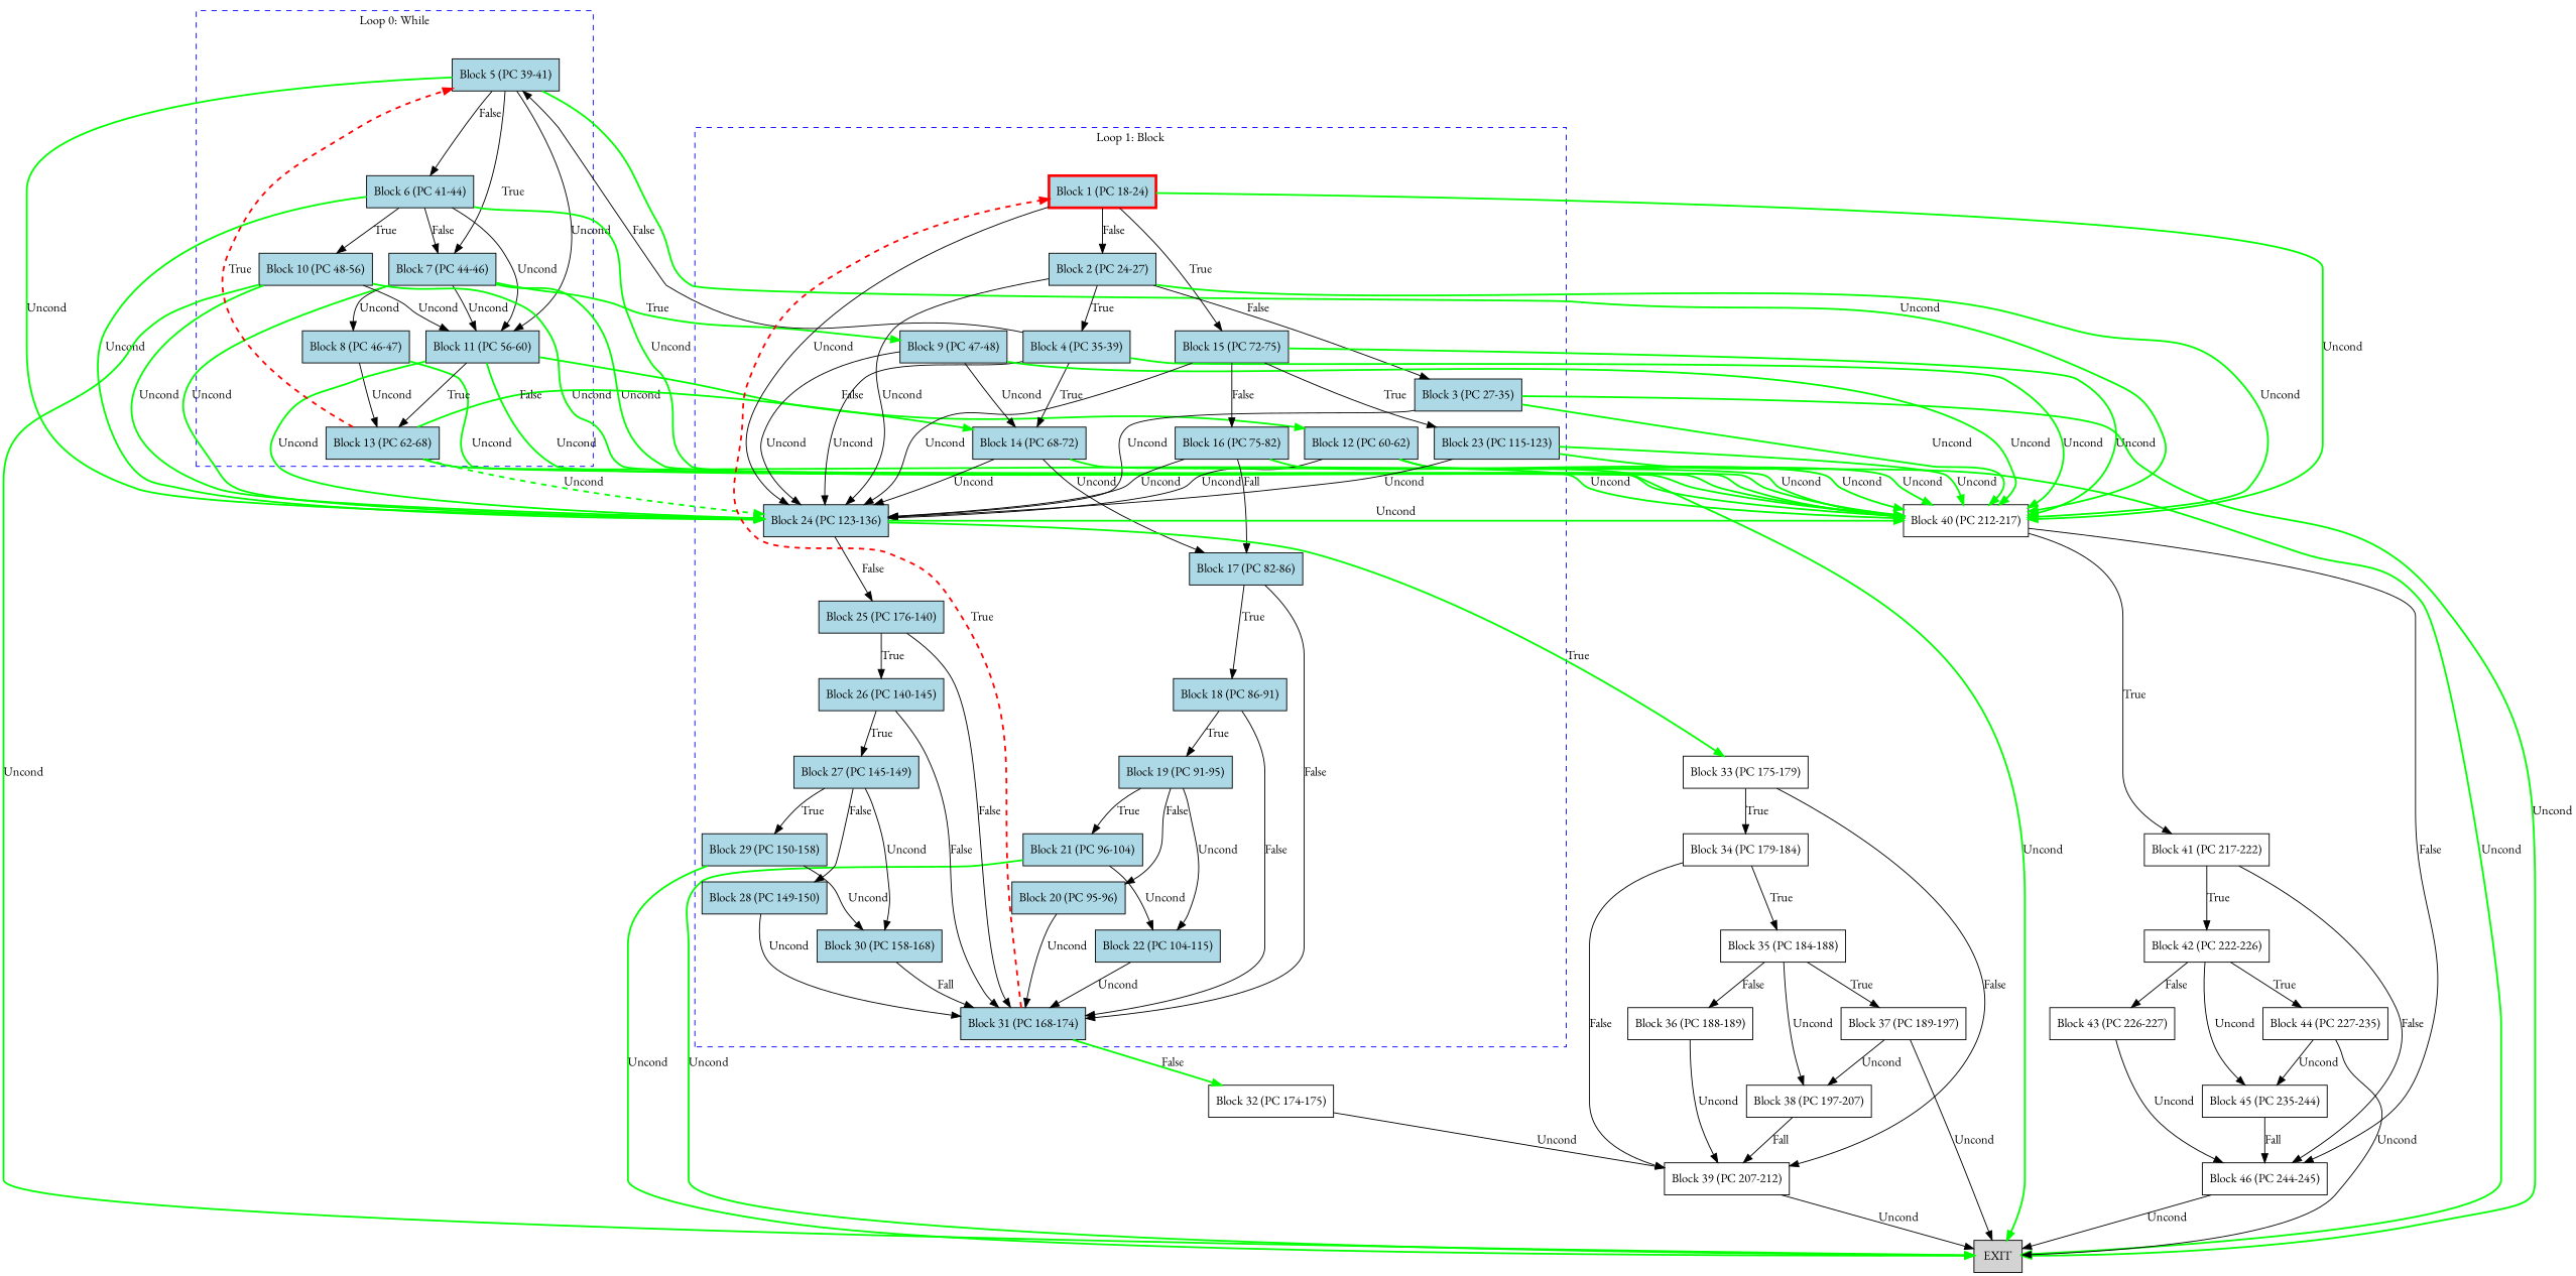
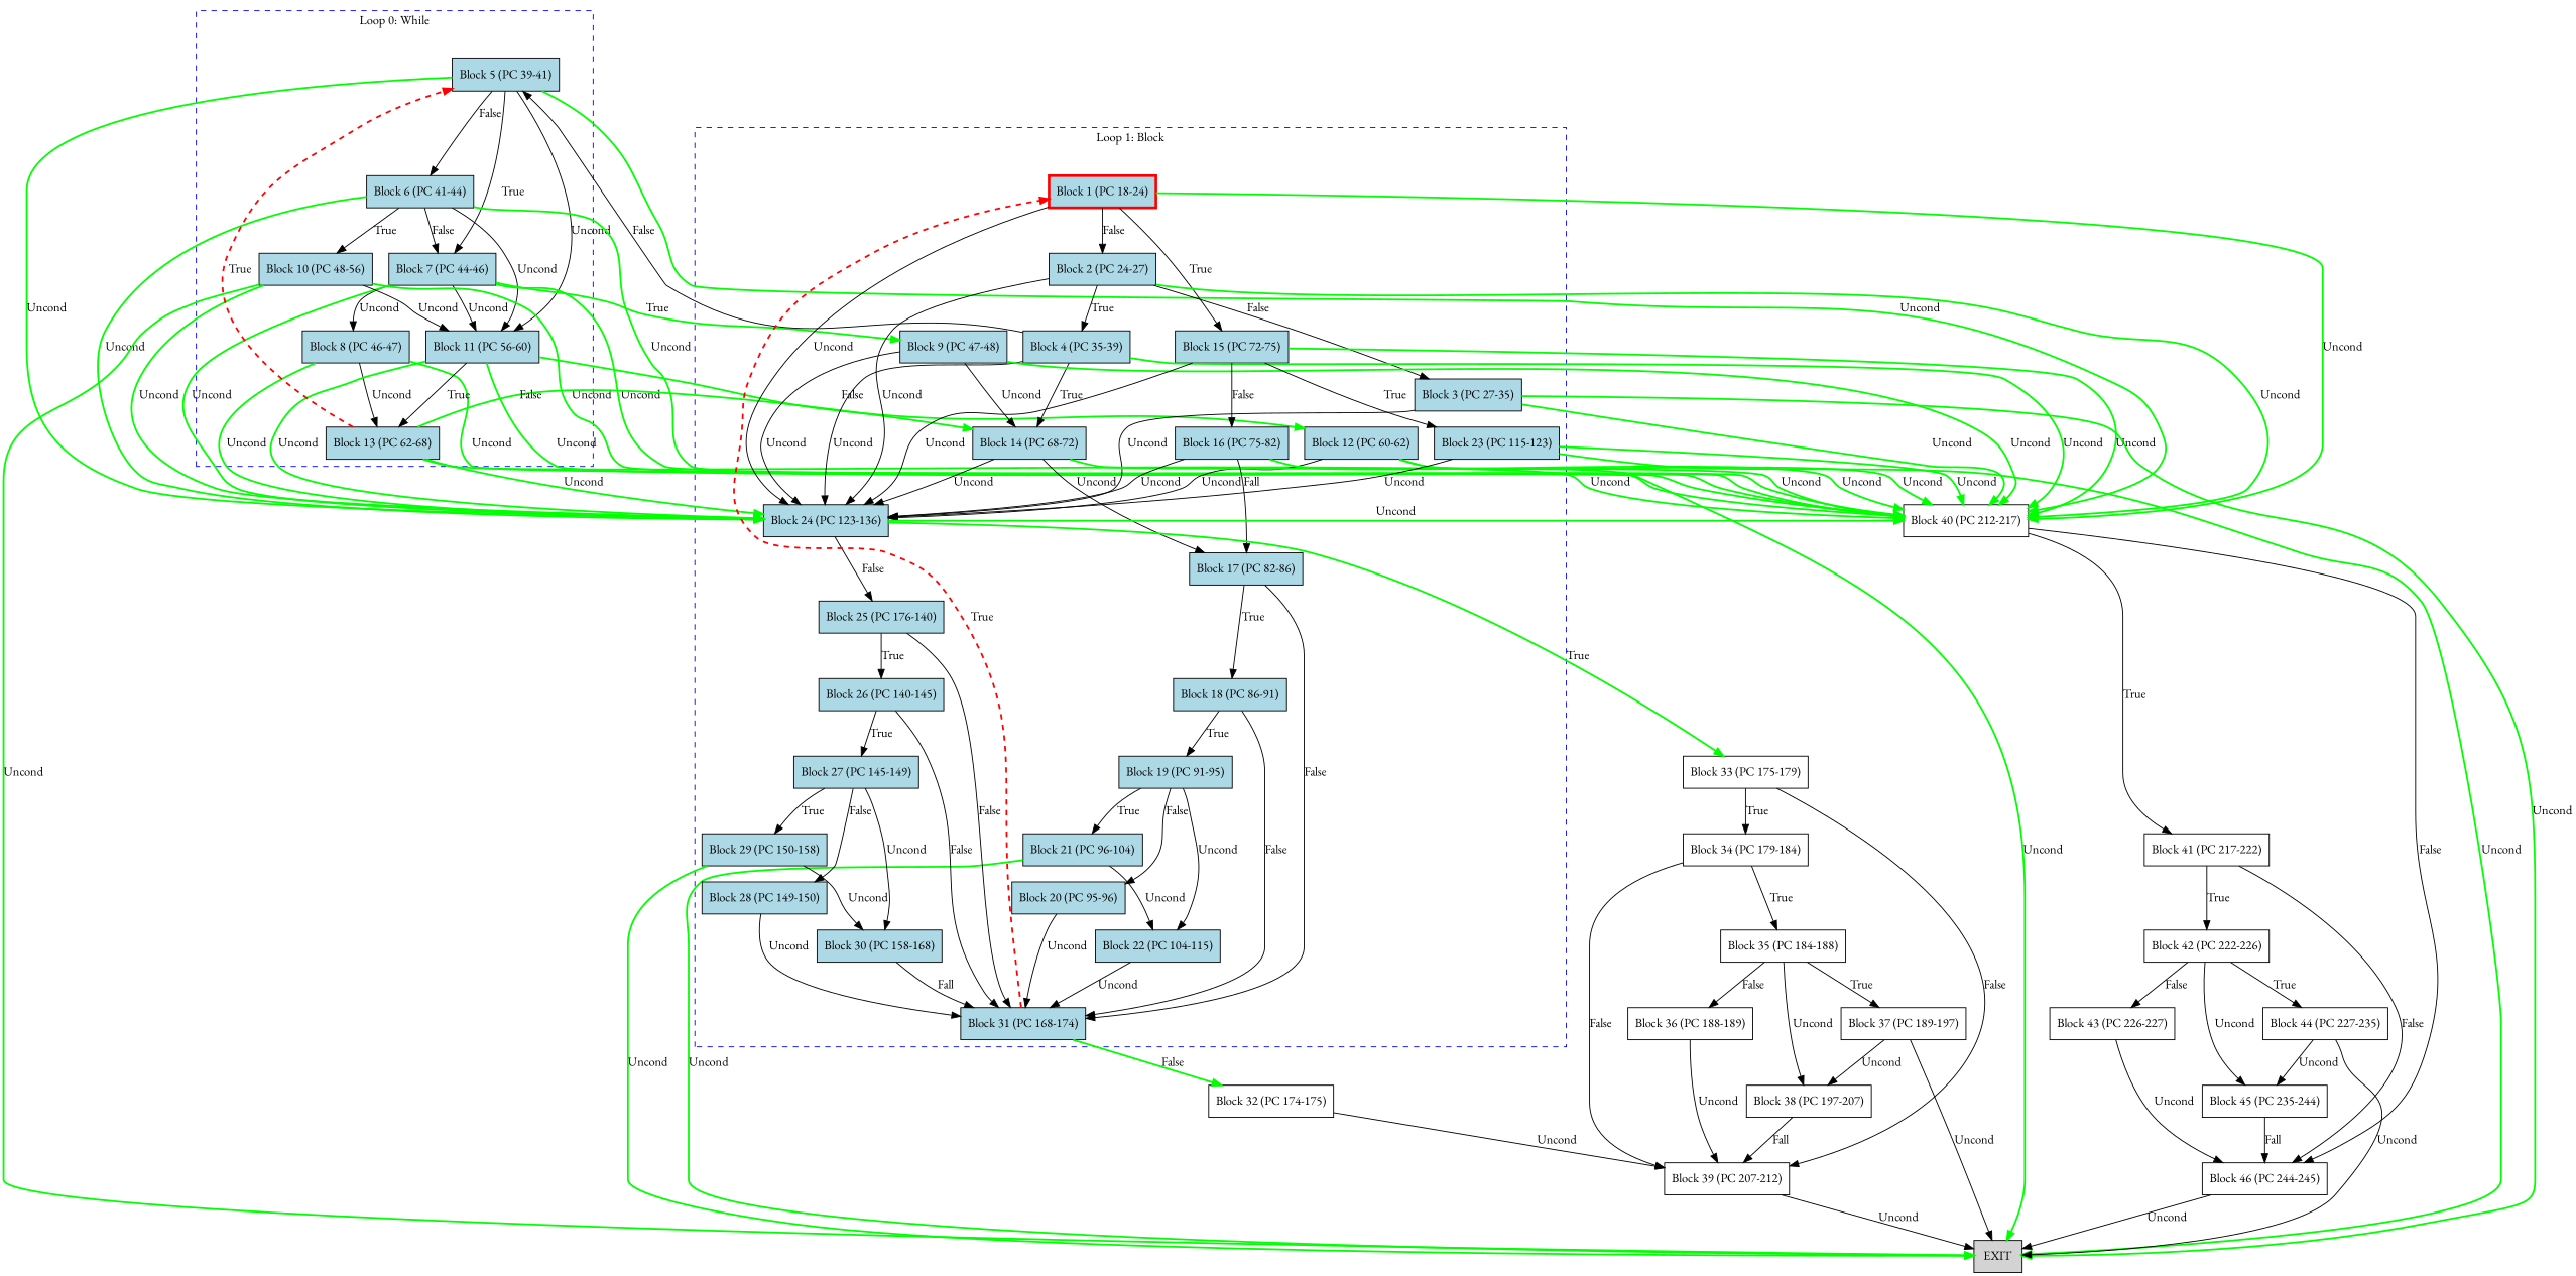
  digraph {
    fontname="EB Garamond"
    rankdir=TB
    node [fillcolor=lightblue fontname="EB Garamond" shape=box style=filled]
    edge [fontname="EB Garamond"]
    n1 [label="Block 5 (PC 39-41)"]
    n2 [label="Block 6 (PC 41-44)"]
    n3 [label="Block 7 (PC 44-46)"]
    n4 [label="Block 8 (PC 46-47)"]
    n5 [label="Block 10 (PC 48-56)"]
    n6 [label="Block 11 (PC 56-60)"]
    n7 [label="Block 13 (PC 62-68)"]
    n8 [color=red label="Block 1 (PC 18-24)" penwidth=3]
    n9 [label="Block 2 (PC 24-27)"]
    n10 [label="Block 3 (PC 27-35)"]
    n11 [label="Block 4 (PC 35-39)"]
    n12 [label="Block 9 (PC 47-48)"]
    n13 [label="Block 12 (PC 60-62)"]
    n14 [label="Block 14 (PC 68-72)"]
    n15 [label="Block 15 (PC 72-75)"]
    n16 [label="Block 16 (PC 75-82)"]
    n17 [label="Block 17 (PC 82-86)"]
    n18 [label="Block 18 (PC 86-91)"]
    n19 [label="Block 19 (PC 91-95)"]
    n20 [label="Block 20 (PC 95-96)"]
    n21 [label="Block 21 (PC 96-104)"]
    n22 [label="Block 22 (PC 104-115)"]
    n23 [label="Block 23 (PC 115-123)"]
    n24 [label="Block 24 (PC 123-136)"]
    n25 [label="Block 25 (PC 176-140)"]
    n26 [label="Block 26 (PC 140-145)"]
    n27 [label="Block 27 (PC 145-149)"]
    n28 [label="Block 28 (PC 149-150)"]
    n29 [label="Block 29 (PC 150-158)"]
    n30 [label="Block 30 (PC 158-168)"]
    n31 [label="Block 31 (PC 168-174)"]
    n32 [label="Block 40 (PC 212-217)" fillcolor="" style=""]
    n33 [fillcolor=lightgray label=EXIT]
    n34 [label="Block 33 (PC 175-179)" fillcolor="" style=""]
    n35 [label="Block 32 (PC 174-175)" fillcolor="" style=""]
    n36 [label="Block 39 (PC 207-212)" fillcolor="" style=""]
    n37 [label="Block 41 (PC 217-222)" fillcolor="" style=""]
    n38 [label="Block 46 (PC 244-245)" fillcolor="" style=""]
    n39 [label="Block 34 (PC 179-184)" fillcolor="" style=""]
    n40 [label="Block 35 (PC 184-188)" fillcolor="" style=""]
    n41 [label="Block 36 (PC 188-189)" fillcolor="" style=""]
    n42 [label="Block 37 (PC 189-197)" fillcolor="" style=""]
    n43 [label="Block 38 (PC 197-207)" fillcolor="" style=""]
    n44 [label="Block 42 (PC 222-226)" fillcolor="" style=""]
    n45 [label="Block 43 (PC 226-227)" fillcolor="" style=""]
    n46 [label="Block 44 (PC 227-235)" fillcolor="" style=""]
    n47 [label="Block 45 (PC 235-244)" fillcolor="" style=""]
    subgraph cluster_1 {
      color=blue
      label="Loop 0: While"
      style=dashed
      n1
      n2
      n3
      n4
      n5
      n6
      n7
    }
    subgraph cluster_2 {
      color=blue
      label="Loop 1: Block"
      style=dashed
      n8
      n9
      n10
      n11
      n12
      n13
      n14
      n15
      n16
      n17
      n18
      n19
      n20
      n21
      n22
      n23
      n24
      n25
      n26
      n27
      n28
      n29
      n30
      n31
    }
    n1 -> n2 [label=False]
    n1 -> n3 [label=True]
    n1 -> n6 [label=Uncond]
    n1 -> n24 [color=green label=Uncond penwidth=2]
    n1 -> n32 [color=green label=Uncond penwidth=2]
    n2 -> n3 [label=False]
    n2 -> n5 [label=True]
    n2 -> n6 [label=Uncond]
    n2 -> n24 [color=green label=Uncond penwidth=2]
    n2 -> n32 [color=green label=Uncond penwidth=2]
    n3 -> n4 [label=Uncond]
    n3 -> n6 [label=Uncond]
    n3 -> n12 [color=green label=True penwidth=2]
    n3 -> n24 [color=green label=Uncond penwidth=2]
    n3 -> n32 [color=green label=Uncond penwidth=2]
    n4 -> n7 [label=Uncond]
+   n4 -> n24 [color=green label=Uncond penwidth=2]
    n4 -> n32 [color=green label=Uncond penwidth=2]
    n5 -> n6 [label=Uncond]
    n5 -> n24 [color=green label=Uncond penwidth=2]
    n5 -> n32 [color=green label=Uncond penwidth=2]
    n5 -> n33 [color=green label=Uncond penwidth=2]
    n6 -> n7 [label=True]
    n6 -> n13 [color=green label=False penwidth=2]
    n6 -> n24 [color=green label=Uncond penwidth=2]
    n6 -> n32 [color=green label=Uncond penwidth=2]
    n7 -> n1 [color=red label=True penwidth=2 style=dashed]
    n7 -> n14 [color=green label=False penwidth=2]
-   n7 -> n24 [color=green label=Uncond penwidth=2 style=dashed]
+   n7 -> n24 [color=green label=Uncond penwidth=2]
    n7 -> n32 [color=green label=Uncond penwidth=2]
    n8 -> n9 [label=False]
    n8 -> n15 [label=True]
    n8 -> n24 [label=Uncond]
    n8 -> n32 [color=green label=Uncond penwidth=2]
    n9 -> n10 [label=False]
    n9 -> n11 [label=True]
    n9 -> n24 [label=Uncond]
    n9 -> n32 [color=green label=Uncond penwidth=2]
    n10 -> n24 [label=Uncond]
    n10 -> n32 [color=green label=Uncond penwidth=2]
    n10 -> n33 [color=green label=Uncond penwidth=2]
    n11 -> n1 [label=False]
    n11 -> n14 [label=True]
    n11 -> n24 [label=Uncond]
    n11 -> n32 [color=green label=Uncond penwidth=2]
    n12 -> n14 [label=Uncond]
    n12 -> n24 [label=Uncond]
    n12 -> n32 [color=green label=Uncond penwidth=2]
    n13 -> n24 [label=Uncond]
    n13 -> n32 [color=green label=Uncond penwidth=2]
    n13 -> n33 [color=green label=Uncond penwidth=2]
    n14 -> n17 [label=Uncond]
    n14 -> n24 [label=Uncond]
    n14 -> n32 [color=green label=Uncond penwidth=2]
    n15 -> n16 [label=False]
    n15 -> n23 [label=True]
    n15 -> n24 [label=Uncond]
    n15 -> n32 [color=green label=Uncond penwidth=2]
    n16 -> n17 [label=Fall]
    n16 -> n24 [label=Uncond]
    n16 -> n32 [color=green label=Uncond penwidth=2]
    n17 -> n18 [label=True]
    n17 -> n31 [label=False]
    n18 -> n19 [label=True]
    n18 -> n31 [label=False]
    n19 -> n20 [label=False]
    n19 -> n21 [label=True]
    n19 -> n22 [label=Uncond]
    n20 -> n31 [label=Uncond]
    n21 -> n22 [label=Uncond]
    n21 -> n33 [color=green label=Uncond penwidth=2]
    n22 -> n31 [label=Uncond]
    n23 -> n24 [label=Uncond]
    n23 -> n32 [color=green label=Uncond penwidth=2]
    n23 -> n33 [color=green label=Uncond penwidth=2]
    n24 -> n25 [label=False]
    n24 -> n32 [color=green label=Uncond penwidth=2]
    n24 -> n34 [color=green label=True penwidth=2]
    n25 -> n26 [label=True]
    n25 -> n31 [label=False]
    n26 -> n27 [label=True]
    n26 -> n31 [label=False]
    n27 -> n28 [label=False]
    n27 -> n29 [label=True]
    n27 -> n30 [label=Uncond]
    n28 -> n31 [label=Uncond]
    n29 -> n30 [label=Uncond]
    n29 -> n33 [color=green label=Uncond penwidth=2]
    n30 -> n31 [label=Fall]
    n31 -> n8 [color=red label=True penwidth=2 style=dashed]
    n31 -> n35 [color=green label=False penwidth=2]
    n32 -> n37 [label=True]
    n32 -> n38 [label=False]
    n34 -> n36 [label=False]
    n34 -> n39 [label=True]
    n35 -> n36 [label=Uncond]
    n36 -> n33 [label=Uncond]
    n37 -> n38 [label=False]
    n37 -> n44 [label=True]
    n38 -> n33 [label=Uncond]
    n39 -> n36 [label=False]
    n39 -> n40 [label=True]
    n40 -> n41 [label=False]
    n40 -> n42 [label=True]
    n40 -> n43 [label=Uncond]
    n41 -> n36 [label=Uncond]
    n42 -> n33 [label=Uncond]
    n42 -> n43 [label=Uncond]
    n43 -> n36 [label=Fall]
    n44 -> n45 [label=False]
    n44 -> n46 [label=True]
    n44 -> n47 [label=Uncond]
    n45 -> n38 [label=Uncond]
    n46 -> n33 [label=Uncond]
    n46 -> n47 [label=Uncond]
    n47 -> n38 [label=Fall]
  }
